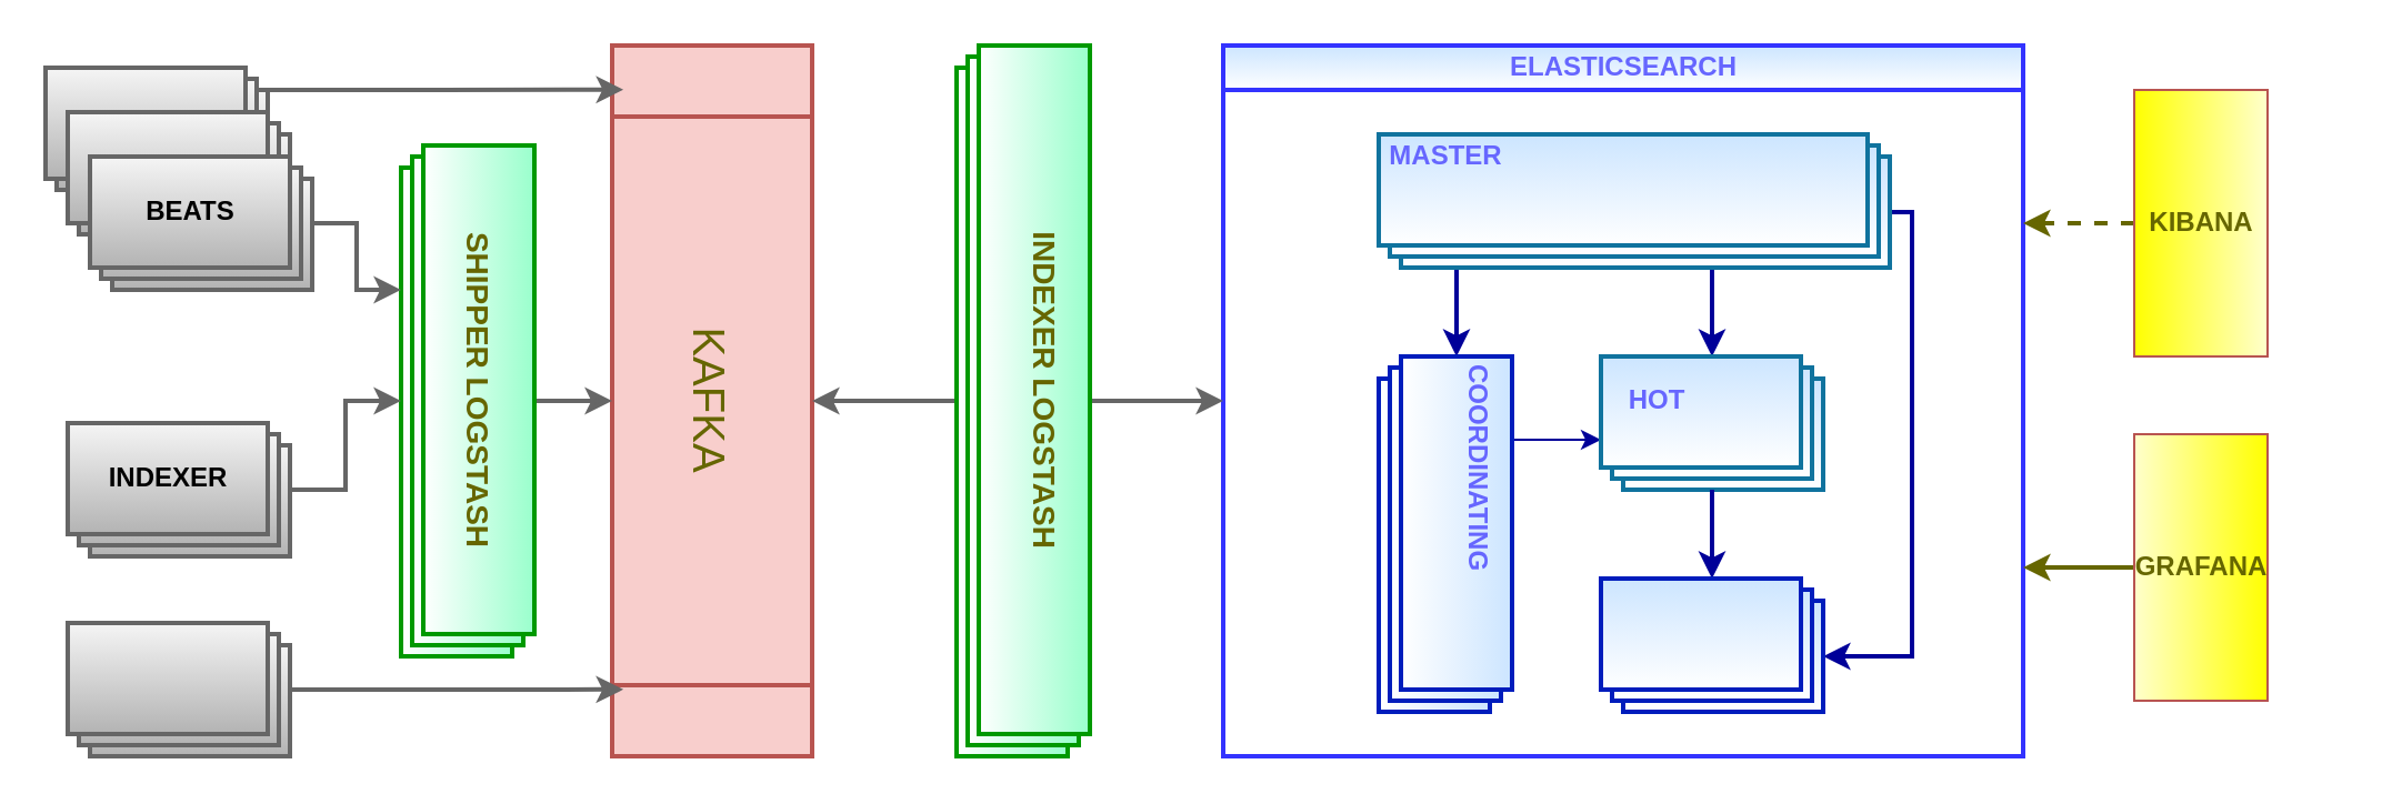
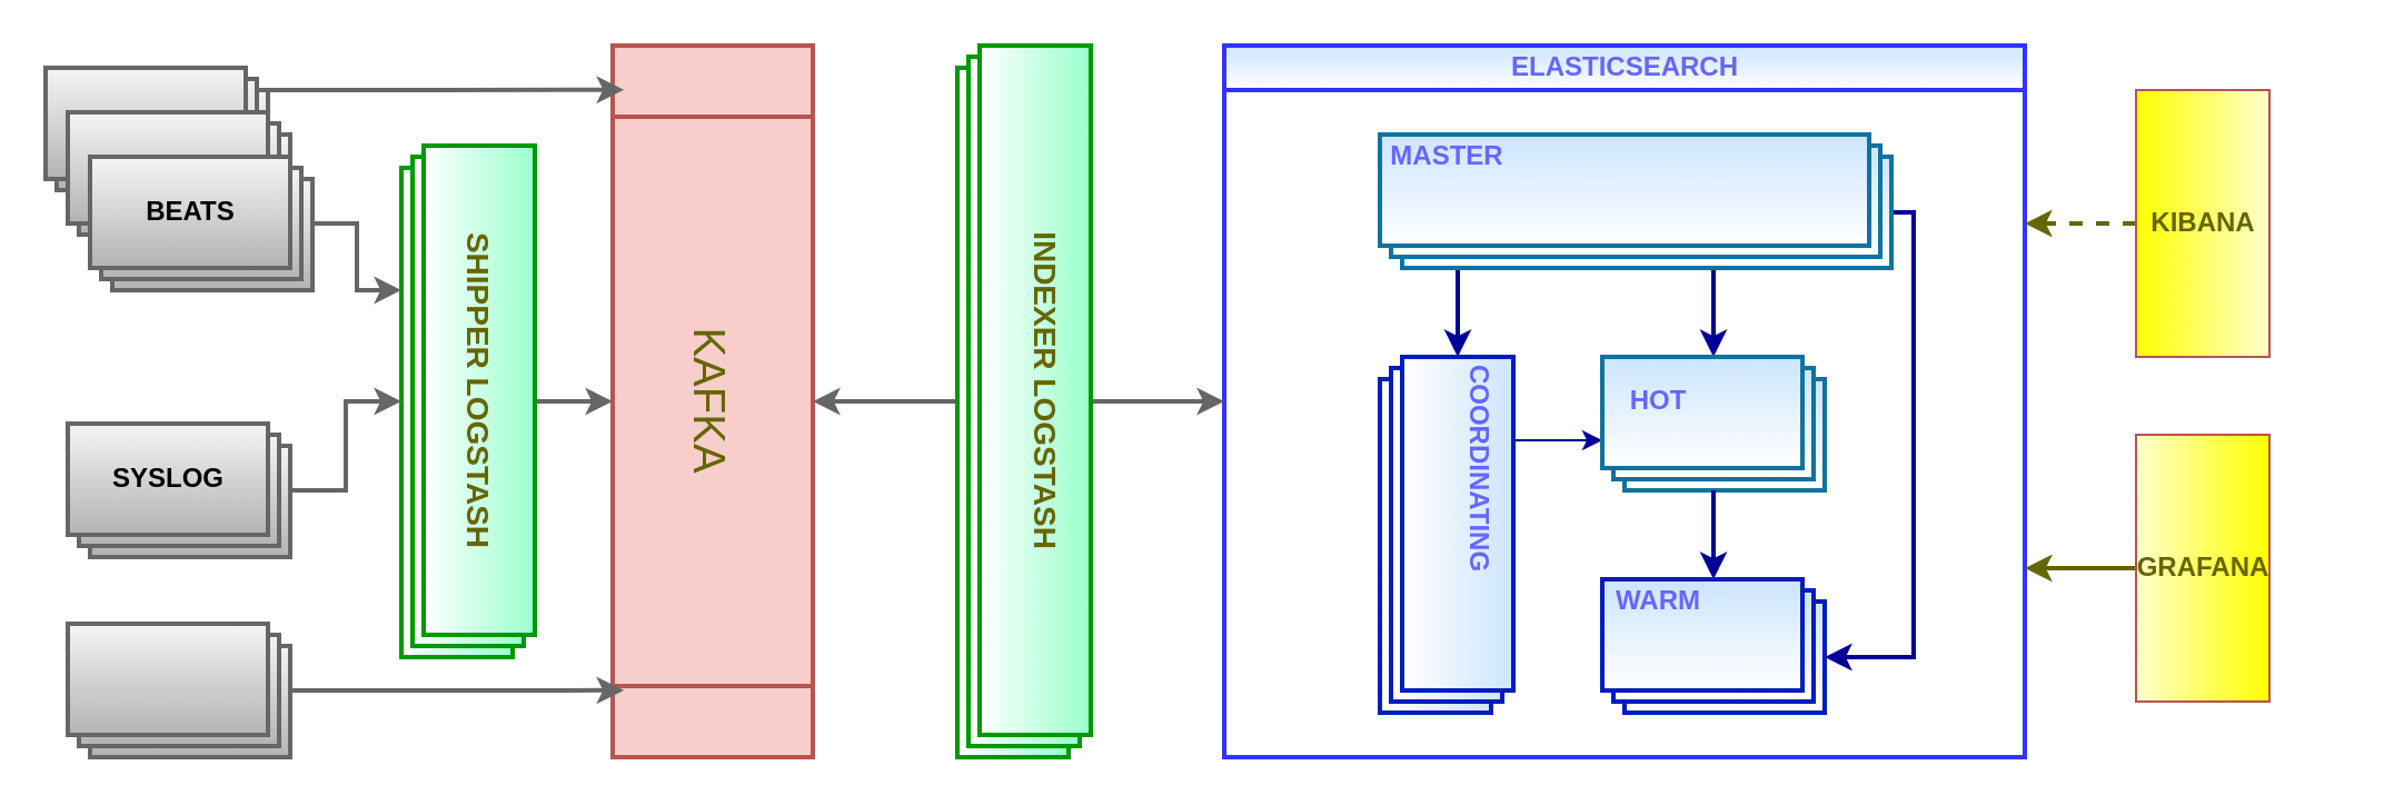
  <mxCell id="0" />
  <mxCell id="1" parent="0" />
  <mxCell id="2" value="&lt;span style=&quot;font-size: 20px;&quot;&gt;KAFKA&lt;/span&gt;" style="shape=process;whiteSpace=wrap;html=1;backgroundOutline=1;direction=west;verticalAlign=middle;fontStyle=0;labelBackgroundColor=none;labelBorderColor=none;fillColor=#f8cecc;strokeColor=#b85450;rotation=90;flipV=1;flipH=0;fontSize=20;strokeWidth=2;labelPosition=center;verticalLabelPosition=middle;align=center;fontColor=#666600;" parent="1" vertex="1"><mxGeometry x="160" y="135" width="320" height="90" as="geometry" /></mxCell>
  <mxCell id="3" value="ELASTICSEARCH" style="swimlane;html=1;startSize=20;horizontal=1;containerType=tree;labelBackgroundColor=none;fillColor=#cce5ff;rounded=0;shadow=0;sketch=0;gradientColor=#ffffff;swimlaneFillColor=none;strokeColor=#3333FF;strokeWidth=2;fontColor=#6666FF;" parent="1" vertex="1"><mxGeometry x="550" y="20" width="360" height="320" as="geometry" /></mxCell>
  <mxCell id="4" style="edgeStyle=orthogonalEdgeStyle;rounded=0;orthogonalLoop=1;jettySize=auto;html=1;entryX=0;entryY=0;entryDx=0;entryDy=25;entryPerimeter=0;fontColor=#FF3333;strokeColor=#000099;strokeWidth=2;" parent="3" source="7" target="9" edge="1"><mxGeometry relative="1" as="geometry"><Array as="points"><mxPoint x="105" y="110" /><mxPoint x="105" y="110" /></Array></mxGeometry></mxCell>
  <mxCell id="5" style="edgeStyle=orthogonalEdgeStyle;rounded=0;orthogonalLoop=1;jettySize=auto;html=1;exitX=0;exitY=0;exitDx=120;exitDy=60;exitPerimeter=0;fontColor=#FF3333;strokeColor=#000099;strokeWidth=2;" parent="3" source="7" target="10" edge="1"><mxGeometry relative="1" as="geometry"><Array as="points"><mxPoint x="220" y="100" /></Array></mxGeometry></mxCell>
  <mxCell id="6" style="edgeStyle=orthogonalEdgeStyle;rounded=0;orthogonalLoop=1;jettySize=auto;html=1;exitX=0;exitY=0;exitDx=230;exitDy=35;exitPerimeter=0;entryX=0;entryY=0;entryDx=100;entryDy=35;entryPerimeter=0;fontColor=#FF3333;strokeColor=#000099;strokeWidth=2;" parent="3" source="7" target="12" edge="1"><mxGeometry relative="1" as="geometry"><Array as="points"><mxPoint x="310" y="75" /><mxPoint x="310" y="275" /></Array></mxGeometry></mxCell>
  <mxCell id="7" value="" style="verticalLabelPosition=bottom;verticalAlign=top;html=1;shape=mxgraph.basic.layered_rect;dx=10;outlineConnect=0;labelBackgroundColor=none;labelBorderColor=none;strokeColor=#10739e;strokeWidth=2;fillColor=#CCE5FF;gradientColor=#ffffff;fontStyle=1;fontColor=#6666FF;" parent="3" vertex="1"><mxGeometry x="70" y="40" width="230" height="60" as="geometry" /></mxCell>
  <mxCell id="8" style="edgeStyle=orthogonalEdgeStyle;rounded=0;orthogonalLoop=1;jettySize=auto;html=1;exitX=0;exitY=0;exitDx=37.5;exitDy=0;exitPerimeter=0;entryX=0;entryY=0;entryDx=0;entryDy=37.5;entryPerimeter=0;fontColor=#FF3333;strokeColor=#000099;" parent="3" source="9" target="10" edge="1"><mxGeometry relative="1" as="geometry" /></mxCell>
  <mxCell id="9" value="" style="verticalLabelPosition=bottom;verticalAlign=top;html=1;shape=mxgraph.basic.layered_rect;dx=10;outlineConnect=0;labelBackgroundColor=none;fontColor=#ffffff;labelBorderColor=none;direction=south;strokeColor=#001DBC;strokeWidth=2;fillColor=#CCE5FF;gradientColor=#ffffff;" parent="3" vertex="1"><mxGeometry x="70" y="140" width="60" height="160" as="geometry" /></mxCell>
  <mxCell id="10" value="" style="verticalLabelPosition=bottom;verticalAlign=top;html=1;shape=mxgraph.basic.layered_rect;dx=10;outlineConnect=0;labelBackgroundColor=none;strokeColor=#10739e;strokeWidth=2;fillColor=#CCE5FF;gradientColor=#ffffff;" parent="3" vertex="1"><mxGeometry x="170" y="140" width="100" height="60" as="geometry" /></mxCell>
  <mxCell id="11" value="" style="edgeStyle=orthogonalEdgeStyle;rounded=0;orthogonalLoop=1;jettySize=auto;html=1;strokeColor=#000099;strokeWidth=2;" parent="3" source="10" target="12" edge="1"><mxGeometry relative="1" as="geometry" /></mxCell>
  <mxCell id="12" value="" style="verticalLabelPosition=bottom;verticalAlign=top;html=1;shape=mxgraph.basic.layered_rect;dx=10;outlineConnect=0;labelBackgroundColor=none;fontColor=#ffffff;strokeWidth=2;strokeColor=#001DBC;fillColor=#CCE5FF;gradientColor=#ffffff;" parent="3" vertex="1"><mxGeometry x="170" y="240" width="100" height="60" as="geometry" /></mxCell>
  <mxCell id="13" value="COORDINATING" style="text;html=1;align=center;verticalAlign=middle;resizable=0;points=[];autosize=1;rotation=90;fontColor=#6666FF;fontStyle=1" parent="3" vertex="1"><mxGeometry x="60" y="180" width="110" height="20" as="geometry" /></mxCell>
  <mxCell id="14" value="HOT" style="text;html=1;align=center;verticalAlign=middle;resizable=0;points=[];autosize=1;fontColor=#6666FF;fontStyle=1" parent="3" vertex="1"><mxGeometry x="175" y="150" width="40" height="20" as="geometry" /></mxCell>
+ <mxCell id="15" value="WARM" style="text;html=1;align=center;verticalAlign=middle;resizable=0;points=[];autosize=1;fontColor=#6666FF;fontStyle=1" parent="3" vertex="1"><mxGeometry x="170" y="240" width="50" height="20" as="geometry" /></mxCell>
  <mxCell id="16" value="MASTER" style="text;html=1;align=center;verticalAlign=middle;resizable=0;points=[];autosize=1;fontColor=#6666FF;fontStyle=1" parent="3" vertex="1"><mxGeometry x="65" y="40" width="70" height="20" as="geometry" /></mxCell>
  <mxCell id="17" style="edgeStyle=orthogonalEdgeStyle;rounded=0;orthogonalLoop=1;jettySize=auto;html=1;entryX=1;entryY=0.25;entryDx=0;entryDy=0;fontColor=#666600;strokeColor=#666600;strokeWidth=2;dashed=1;" parent="1" source="18" target="3" edge="1"><mxGeometry relative="1" as="geometry" /></mxCell>
  <mxCell id="18" value="KIBANA" style="verticalLabelPosition=middle;verticalAlign=middle;shape=mxgraph.basic.rect;fillColor2=none;strokeWidth=1;size=20;indent=5;rounded=0;shadow=0;labelBackgroundColor=none;sketch=0;rotation=90;horizontal=0;labelPosition=center;align=center;html=1;strokeColor=#b85450;fillColor=#FFFF00;gradientDirection=north;gradientColor=#FFFFCC;fontColor=#666600;fontStyle=1;rotatable=0;" parent="1" vertex="1"><mxGeometry x="930" y="70" width="120" height="60" as="geometry" /></mxCell>
  <mxCell id="19" style="edgeStyle=orthogonalEdgeStyle;rounded=0;orthogonalLoop=1;jettySize=auto;html=1;fontColor=#666600;strokeColor=#666600;strokeWidth=2;" parent="1" source="20" edge="1"><mxGeometry relative="1" as="geometry"><mxPoint x="910" y="255" as="targetPoint" /></mxGeometry></mxCell>
  <mxCell id="20" value="GRAFANA" style="verticalLabelPosition=middle;verticalAlign=middle;shape=mxgraph.basic.rect;fillColor2=none;strokeWidth=1;size=20;indent=5;rounded=0;shadow=0;labelBackgroundColor=none;sketch=0;rotation=90;horizontal=0;labelPosition=center;align=center;html=1;strokeColor=#b85450;fillColor=#FFFF00;gradientDirection=north;gradientColor=#FFFFCC;fontStyle=1;fontColor=#666600;direction=west;perimeterSpacing=0;snapToPoint=0;portConstraintRotation=0;metaEdit=0;backgroundOutline=0;rotatable=0;" parent="1" vertex="1"><mxGeometry x="930" y="225" width="120" height="60" as="geometry" /></mxCell>
  <mxCell id="21" style="edgeStyle=orthogonalEdgeStyle;rounded=0;orthogonalLoop=1;jettySize=auto;html=1;entryX=0.5;entryY=1;entryDx=0;entryDy=0;strokeColor=#666666;strokeWidth=2;fontSize=20;fontColor=#00CC00;fillColor=#f5f5f5;" parent="1" source="23" target="2" edge="1"><mxGeometry relative="1" as="geometry" /></mxCell>
  <mxCell id="22" style="edgeStyle=orthogonalEdgeStyle;rounded=0;orthogonalLoop=1;jettySize=auto;html=1;entryX=0;entryY=0.5;entryDx=0;entryDy=0;strokeColor=#666666;strokeWidth=2;fontSize=20;fontColor=#00CC00;fillColor=#f5f5f5;" parent="1" source="23" target="3" edge="1"><mxGeometry relative="1" as="geometry" /></mxCell>
  <mxCell id="23" value="" style="verticalLabelPosition=bottom;verticalAlign=top;html=1;shape=mxgraph.basic.layered_rect;dx=10;outlineConnect=0;labelBackgroundColor=none;fontColor=#ffffff;labelBorderColor=none;direction=south;strokeWidth=2;gradientColor=#ffffff;fillColor=#99FFCC;strokeColor=#009900;" parent="1" vertex="1"><mxGeometry x="430" y="20" width="60" height="320" as="geometry" /></mxCell>
  <mxCell id="24" style="edgeStyle=orthogonalEdgeStyle;rounded=0;orthogonalLoop=1;jettySize=auto;html=1;entryX=0.5;entryY=0;entryDx=0;entryDy=0;strokeColor=#666666;strokeWidth=2;fontSize=20;fontColor=#00CC00;fillColor=#f5f5f5;" parent="1" source="25" target="2" edge="1"><mxGeometry relative="1" as="geometry" /></mxCell>
  <mxCell id="25" value="" style="verticalLabelPosition=bottom;verticalAlign=top;html=1;shape=mxgraph.basic.layered_rect;dx=10;outlineConnect=0;labelBackgroundColor=none;fontColor=#ffffff;labelBorderColor=none;direction=south;strokeWidth=2;gradientColor=#ffffff;fillColor=#99FFCC;strokeColor=#009900;" parent="1" vertex="1"><mxGeometry x="180" y="65" width="60" height="230" as="geometry" /></mxCell>
  <mxCell id="26" value="SHIPPER LOGSTASH" style="text;html=1;align=center;verticalAlign=middle;resizable=0;points=[];autosize=1;fontSize=14;rotation=90;fontColor=#666600;fontStyle=1" parent="1" vertex="1"><mxGeometry x="135" y="165" width="160" height="20" as="geometry" /></mxCell>
  <mxCell id="27" value="INDEXER LOGSTASH" style="text;html=1;align=center;verticalAlign=middle;resizable=0;points=[];autosize=1;fontSize=14;rotation=90;fontColor=#666600;fontStyle=1" parent="1" vertex="1"><mxGeometry x="390" y="165" width="160" height="20" as="geometry" /></mxCell>
  <mxCell id="28" style="edgeStyle=orthogonalEdgeStyle;rounded=0;orthogonalLoop=1;jettySize=auto;html=1;entryX=0.094;entryY=0.944;entryDx=0;entryDy=0;entryPerimeter=0;strokeColor=#666666;strokeWidth=2;fontSize=20;fontColor=#000000;gradientColor=#b3b3b3;fillColor=#f5f5f5;" parent="1" source="29" target="2" edge="1"><mxGeometry relative="1" as="geometry" /></mxCell>
  <mxCell id="29" value="" style="verticalLabelPosition=bottom;verticalAlign=top;html=1;shape=mxgraph.basic.layered_rect;dx=10;outlineConnect=0;rounded=0;shadow=0;labelBackgroundColor=none;sketch=0;strokeColor=#666666;strokeWidth=2;fillColor=#f5f5f5;gradientColor=#b3b3b3;fontSize=20;" parent="1" vertex="1"><mxGeometry x="30" y="280" width="100" height="60" as="geometry" /></mxCell>
  <mxCell id="30" style="edgeStyle=orthogonalEdgeStyle;rounded=0;orthogonalLoop=1;jettySize=auto;html=1;strokeColor=#666666;strokeWidth=2;fontSize=20;fontColor=#000000;gradientColor=#b3b3b3;fillColor=#f5f5f5;" parent="1" source="31" target="25" edge="1"><mxGeometry relative="1" as="geometry" /></mxCell>
  <mxCell id="31" value="" style="verticalLabelPosition=bottom;verticalAlign=top;html=1;shape=mxgraph.basic.layered_rect;dx=10;outlineConnect=0;rounded=0;shadow=0;labelBackgroundColor=none;sketch=0;strokeColor=#666666;strokeWidth=2;fillColor=#f5f5f5;gradientColor=#b3b3b3;fontSize=20;" parent="1" vertex="1"><mxGeometry x="30" y="190" width="100" height="60" as="geometry" /></mxCell>
  <mxCell id="32" style="edgeStyle=orthogonalEdgeStyle;rounded=0;orthogonalLoop=1;jettySize=auto;html=1;exitX=0;exitY=0;exitDx=100;exitDy=10;exitPerimeter=0;entryX=0.938;entryY=0.944;entryDx=0;entryDy=0;entryPerimeter=0;strokeColor=#666666;strokeWidth=2;fontSize=20;fontColor=#000000;gradientColor=#b3b3b3;fillColor=#f5f5f5;" parent="1" source="33" target="2" edge="1"><mxGeometry relative="1" as="geometry" /></mxCell>
  <mxCell id="33" value="" style="verticalLabelPosition=bottom;verticalAlign=top;html=1;shape=mxgraph.basic.layered_rect;dx=10;outlineConnect=0;rounded=0;shadow=0;labelBackgroundColor=none;sketch=0;strokeColor=#666666;strokeWidth=2;fillColor=#f5f5f5;gradientColor=#b3b3b3;fontSize=20;" parent="1" vertex="1"><mxGeometry x="20" y="30" width="100" height="60" as="geometry" /></mxCell>
  <mxCell id="34" value="" style="verticalLabelPosition=bottom;verticalAlign=top;html=1;shape=mxgraph.basic.layered_rect;dx=10;outlineConnect=0;rounded=0;shadow=0;labelBackgroundColor=none;sketch=0;strokeColor=#666666;strokeWidth=2;fillColor=#f5f5f5;gradientColor=#b3b3b3;fontSize=20;" parent="1" vertex="1"><mxGeometry x="30" y="50" width="100" height="60" as="geometry" /></mxCell>
  <mxCell id="35" style="edgeStyle=orthogonalEdgeStyle;rounded=0;orthogonalLoop=1;jettySize=auto;html=1;entryX=0;entryY=0;entryDx=65;entryDy=60;entryPerimeter=0;fontColor=#666600;fillColor=#f5f5f5;strokeColor=#666666;strokeWidth=2;" edge="1" parent="1" source="36" target="25"><mxGeometry relative="1" as="geometry" /></mxCell>
  <mxCell id="36" value="" style="verticalLabelPosition=bottom;verticalAlign=top;html=1;shape=mxgraph.basic.layered_rect;dx=10;outlineConnect=0;rounded=0;shadow=0;labelBackgroundColor=none;sketch=0;strokeColor=#666666;strokeWidth=2;fillColor=#f5f5f5;gradientColor=#b3b3b3;fontSize=20;" parent="1" vertex="1"><mxGeometry x="40" y="70" width="100" height="60" as="geometry" /></mxCell>
- <mxCell id="37" value="INDEXER" style="text;html=1;align=center;verticalAlign=middle;resizable=0;points=[];autosize=1;fontSize=12;fontStyle=1" parent="1" vertex="1"><mxGeometry x="40" y="205" width="70" height="20" as="geometry" /></mxCell>
+ <mxCell id="37" value="SYSLOG" style="text;html=1;align=center;verticalAlign=middle;resizable=0;points=[];autosize=1;fontSize=12;fontStyle=1" parent="1" vertex="1"><mxGeometry x="40" y="205" width="70" height="20" as="geometry" /></mxCell>
  <mxCell id="38" value="BEATS" style="text;html=1;align=center;verticalAlign=middle;resizable=0;points=[];autosize=1;fontSize=12;fontStyle=1" parent="1" vertex="1"><mxGeometry x="55" y="85" width="60" height="20" as="geometry" /></mxCell>
